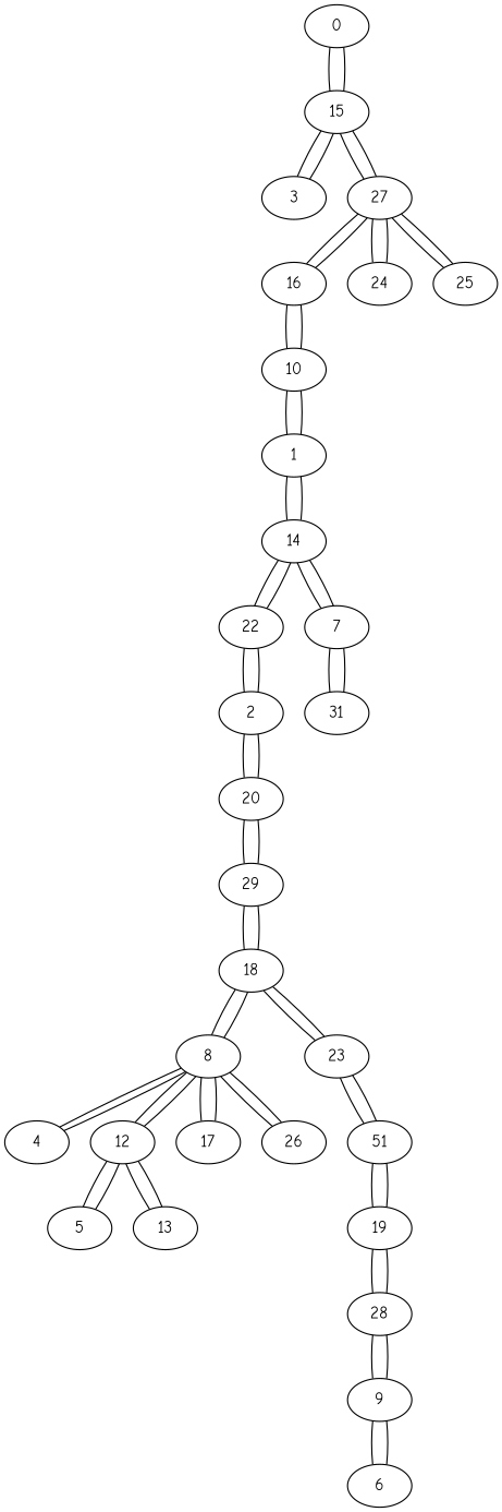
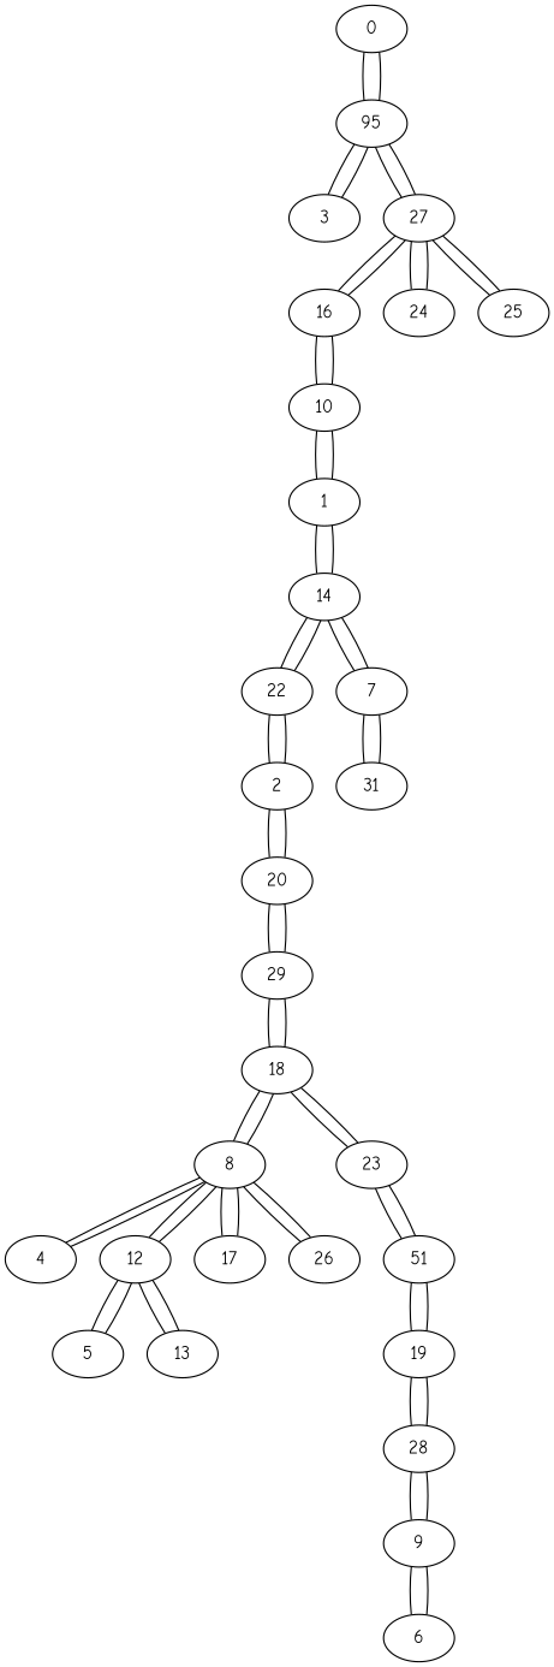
  graph {
    fontname="Comic Neue"
    node [fontname="Comic Neue"]
    edge [distancia=1 fontname="Comic Neue"]
    0
-   15
+   15 [label=95]
    3
    27
    16
    24
    25
    1
    10
    14
    22
    7
    2
    n14 [label=31]
    20
    29
    18
    4
    8
    12
    17
    26
    5
    13
    23
    6
    9
    28
    19
    n30 [label=51]
    0 -- 15
    15 -- 0
    15 -- 3 [distancia=4]
    15 -- 27
    3 -- 15 [distancia=4]
    27 -- 15
    27 -- 16 [distancia=4]
    27 -- 24 [distancia=2]
    27 -- 25 [distancia=4]
    16 -- 27 [distancia=4]
    16 -- 10
    24 -- 27 [distancia=2]
    25 -- 27 [distancia=4]
    1 -- 10
    1 -- 14
    10 -- 16
    10 -- 1
    14 -- 1
    14 -- 22
    14 -- 7 [distancia=2]
    22 -- 14
    22 -- 2
    7 -- 14 [distancia=2]
    7 -- n14 [distancia=5]
    2 -- 22
    2 -- 20
    n14 -- 7 [distancia=5]
    20 -- 2
    20 -- 29
    29 -- 20
    29 -- 18 [distancia=2]
    18 -- 29 [distancia=2]
    18 -- 8
    18 -- 23 [distancia=2]
    4 -- 8 [distancia=2]
    8 -- 18
    8 -- 4 [distancia=2]
    8 -- 12
    8 -- 17
    8 -- 26
    12 -- 8
    12 -- 5
    12 -- 13 [distancia=3]
    17 -- 8
    26 -- 8
    5 -- 12
    13 -- 12 [distancia=3]
    23 -- 18 [distancia=2]
    23 -- n30
    6 -- 9 [distancia=3]
    9 -- 6 [distancia=3]
    9 -- 28 [distancia=2]
    28 -- 9 [distancia=2]
    28 -- 19
    19 -- 28
    19 -- n30
    n30 -- 23
    n30 -- 19
  }
